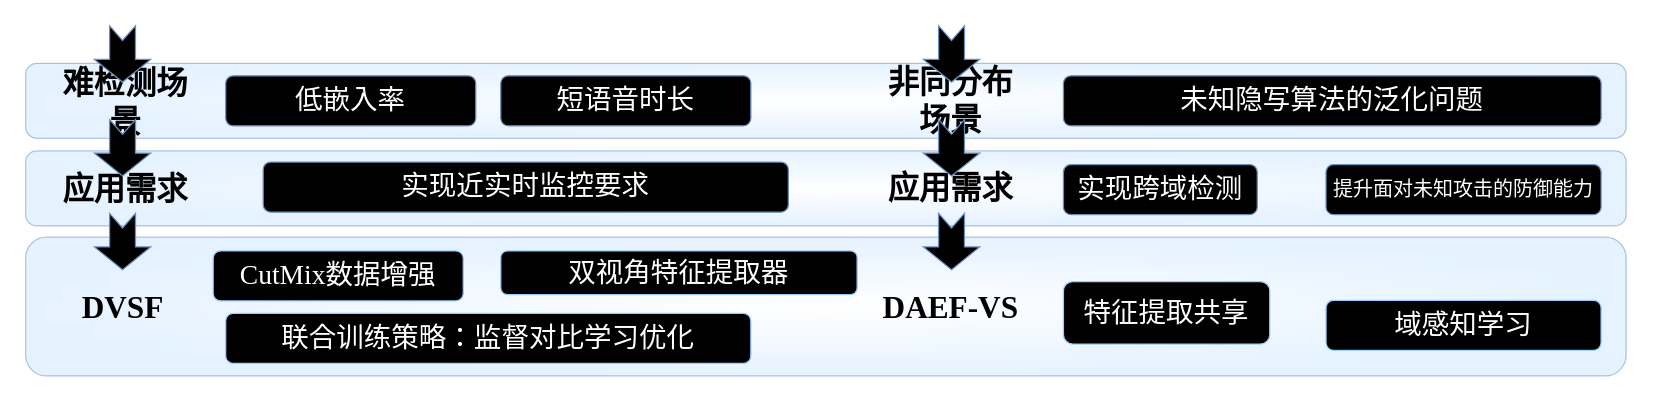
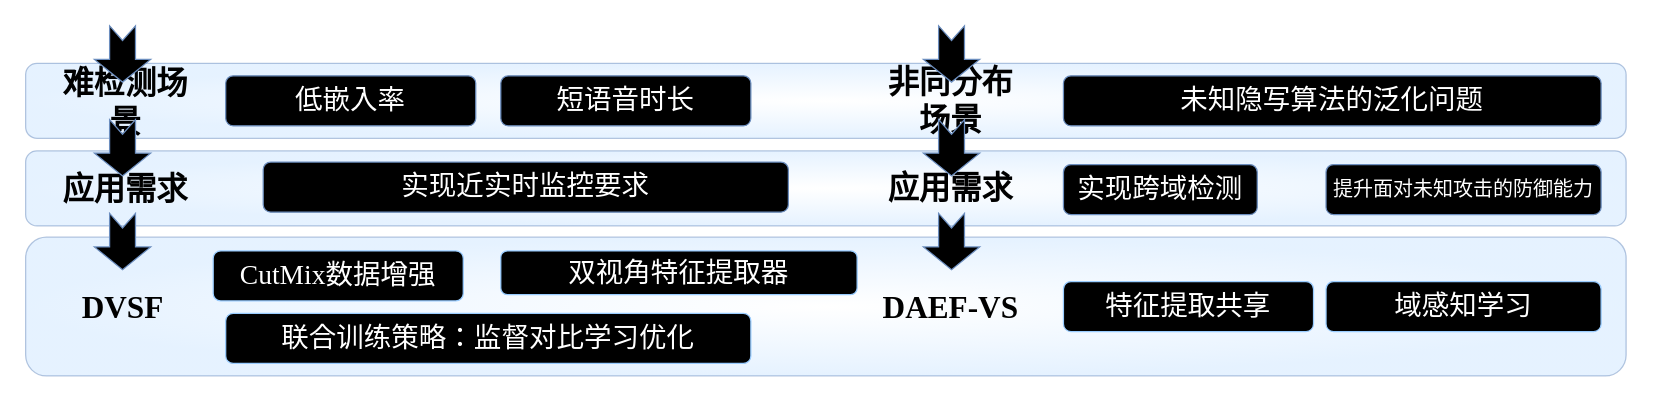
  <mxCell id="0" />
  <mxCell id="1" parent="0" />
  <mxCell id="2" value="" style="rounded=1;whiteSpace=wrap;html=1;fillColor=default;strokeColor=#6c8ebf;textOpacity=50;gradientColor=#CCE5FF;gradientDirection=radial;glass=0;opacity=50;" vertex="1" parent="1"><mxGeometry x="20" y="189" width="1280" height="111" as="geometry" /></mxCell>
  <mxCell id="3" value="&lt;font face=&quot;Times New Roman&quot; color=&quot;#ffffff&quot;&gt;&lt;span style=&quot;font-size: 22px;&quot;&gt;CutMix数据增强&lt;/span&gt;&lt;/font&gt;" style="rounded=1;whiteSpace=wrap;html=1;fillColor=light-dark(#0066CC,#003366);strokeColor=#99CCFF;gradientColor=#003366;" vertex="1" parent="1"><mxGeometry x="170" y="200" width="200" height="40" as="geometry" /></mxCell>
  <mxCell id="4" value="&lt;font face=&quot;Times New Roman&quot; color=&quot;#ffffff&quot;&gt;&lt;span style=&quot;font-size: 22px;&quot;&gt;双视角特征提取器&lt;/span&gt;&lt;/font&gt;" style="rounded=1;whiteSpace=wrap;html=1;fillColor=light-dark(#0066CC,#003366);strokeColor=#99CCFF;gradientColor=#003366;" vertex="1" parent="1"><mxGeometry x="400" y="200" width="285" height="35" as="geometry" /></mxCell>
  <mxCell id="5" value="&lt;font face=&quot;Times New Roman&quot; color=&quot;#ffffff&quot;&gt;&lt;span style=&quot;font-size: 22px;&quot;&gt;联合训练策略：监督对比学习优化&lt;/span&gt;&lt;/font&gt;" style="rounded=1;whiteSpace=wrap;html=1;fillColor=light-dark(#0066CC,#003366);strokeColor=#99CCFF;gradientColor=#003366;" vertex="1" parent="1"><mxGeometry x="180" y="250" width="420" height="40" as="geometry" /></mxCell>
  <mxCell id="6" value="&lt;font face=&quot;Times New Roman&quot;&gt;DVSF&lt;/font&gt;" style="rounded=1;whiteSpace=wrap;html=1;fontSize=25;convertToSvg=1;fillColor=none;strokeColor=none;fontStyle=1" vertex="1" parent="1"><mxGeometry x="37.5" y="215" width="120" height="60" as="geometry" /></mxCell>
- <mxCell id="7" value="&lt;font face=&quot;Times New Roman&quot; color=&quot;#ffffff&quot;&gt;&lt;span style=&quot;font-size: 22px;&quot;&gt;特征提取共享&lt;/span&gt;&lt;/font&gt;" style="rounded=1;whiteSpace=wrap;html=1;fillColor=light-dark(#0066CC,#003366);strokeColor=#99CCFF;gradientColor=#003366;" vertex="1" parent="1"><mxGeometry x="850" y="224.5" width="165" height="50" as="geometry" /></mxCell>
- <mxCell id="8" value="&lt;font face=&quot;Times New Roman&quot; color=&quot;#ffffff&quot;&gt;&lt;span style=&quot;font-size: 22px;&quot;&gt;域感知学习&lt;/span&gt;&lt;/font&gt;" style="rounded=1;whiteSpace=wrap;html=1;fillColor=light-dark(#0066CC,#003366);strokeColor=#99CCFF;gradientColor=#003366;" vertex="1" parent="1"><mxGeometry x="1060" y="239.5" width="220" height="40" as="geometry" /></mxCell>
+ <mxCell id="7" value="&lt;font face=&quot;Times New Roman&quot; color=&quot;#ffffff&quot;&gt;&lt;span style=&quot;font-size: 22px;&quot;&gt;特征提取共享&lt;/span&gt;&lt;/font&gt;" style="rounded=1;whiteSpace=wrap;html=1;fillColor=light-dark(#0066CC,#003366);strokeColor=#99CCFF;gradientColor=#003366;" vertex="1" parent="1"><mxGeometry x="850" y="224.5" width="200" height="40" as="geometry" /></mxCell>
+ <mxCell id="8" value="&lt;font face=&quot;Times New Roman&quot; color=&quot;#ffffff&quot;&gt;&lt;span style=&quot;font-size: 22px;&quot;&gt;域感知学习&lt;/span&gt;&lt;/font&gt;" style="rounded=1;whiteSpace=wrap;html=1;fillColor=light-dark(#0066CC,#003366);strokeColor=#99CCFF;gradientColor=#003366;" vertex="1" parent="1"><mxGeometry x="1060" y="224.5" width="220" height="40" as="geometry" /></mxCell>
  <mxCell id="9" value="&lt;font face=&quot;Times New Roman&quot;&gt;DAEF-VS&lt;/font&gt;" style="rounded=1;whiteSpace=wrap;html=1;fontSize=25;convertToSvg=1;fillColor=none;strokeColor=none;fontStyle=1" vertex="1" parent="1"><mxGeometry x="700" y="215" width="120" height="60" as="geometry" /></mxCell>
  <mxCell id="10" value="" style="rounded=1;whiteSpace=wrap;html=1;fillColor=default;strokeColor=#6c8ebf;textOpacity=50;gradientColor=#CCE5FF;gradientDirection=radial;glass=0;opacity=50;" vertex="1" parent="1"><mxGeometry x="20" y="120" width="1280" height="60" as="geometry" /></mxCell>
  <mxCell id="11" value="&lt;font face=&quot;Times New Roman&quot;&gt;应用需求&lt;/font&gt;" style="rounded=1;whiteSpace=wrap;html=1;fontSize=25;convertToSvg=1;fillColor=none;strokeColor=none;fontStyle=1" vertex="1" parent="1"><mxGeometry x="40" y="121" width="120" height="60" as="geometry" /></mxCell>
  <mxCell id="12" value="&lt;font face=&quot;Times New Roman&quot;&gt;应用需求&lt;/font&gt;" style="rounded=1;whiteSpace=wrap;html=1;fontSize=25;convertToSvg=1;fillColor=none;strokeColor=none;fontStyle=1" vertex="1" parent="1"><mxGeometry x="700" y="120" width="120" height="60" as="geometry" /></mxCell>
  <mxCell id="13" value="&lt;font face=&quot;Times New Roman&quot; style=&quot;color: rgb(255, 255, 255); font-size: 22px;&quot;&gt;实现近实时监控要求&lt;/font&gt;" style="rounded=1;whiteSpace=wrap;html=1;fillColor=light-dark(#007FFF,#003366);strokeColor=#6c8ebf;gradientColor=#0066CC;" vertex="1" parent="1"><mxGeometry x="210" y="129" width="420" height="40" as="geometry" /></mxCell>
  <mxCell id="14" value="&lt;font face=&quot;Times New Roman&quot; color=&quot;#ffffff&quot;&gt;&lt;span style=&quot;font-size: 22px;&quot;&gt;实现跨域检测&lt;/span&gt;&lt;/font&gt;" style="rounded=1;whiteSpace=wrap;html=1;fillColor=light-dark(#007FFF,#003366);strokeColor=#6c8ebf;gradientColor=#0066CC;" vertex="1" parent="1"><mxGeometry x="850" y="131" width="155" height="40" as="geometry" /></mxCell>
  <mxCell id="15" value="&lt;font face=&quot;Times New Roman&quot; style=&quot;color: rgb(255, 255, 255); font-size: 16px;&quot;&gt;提升面对未知攻击的防御能力&lt;/font&gt;" style="rounded=1;whiteSpace=wrap;html=1;fillColor=light-dark(#007FFF,#003366);strokeColor=#6c8ebf;gradientColor=#0066CC;" vertex="1" parent="1"><mxGeometry x="1060" y="131" width="220" height="40" as="geometry" /></mxCell>
  <mxCell id="16" value="" style="rounded=1;whiteSpace=wrap;html=1;fillColor=default;strokeColor=#6c8ebf;textOpacity=50;gradientColor=#CCE5FF;gradientDirection=radial;glass=0;opacity=50;" vertex="1" parent="1"><mxGeometry x="20" y="50" width="1280" height="60" as="geometry" /></mxCell>
  <mxCell id="17" value="&lt;font face=&quot;Times New Roman&quot;&gt;难检测场景&lt;/font&gt;" style="rounded=1;whiteSpace=wrap;html=1;fontSize=25;convertToSvg=1;fillColor=none;strokeColor=none;fontStyle=1" vertex="1" parent="1"><mxGeometry x="40" y="51" width="120" height="60" as="geometry" /></mxCell>
  <mxCell id="18" value="&lt;font face=&quot;Times New Roman&quot;&gt;非同分布场景&lt;/font&gt;" style="rounded=1;whiteSpace=wrap;html=1;fontSize=25;convertToSvg=1;fillColor=none;strokeColor=none;fontStyle=1" vertex="1" parent="1"><mxGeometry x="700" y="50" width="120" height="60" as="geometry" /></mxCell>
  <mxCell id="19" value="&lt;font style=&quot;color: rgb(255, 255, 255); font-size: 22px;&quot;&gt;未知隐写算法的泛化问题&lt;/font&gt;" style="rounded=1;whiteSpace=wrap;html=1;fillColor=light-dark(#66B2FF,#007FFF);strokeColor=#6c8ebf;fontFamily=Times New Roman;textShadow=1;fillStyle=auto;gradientColor=#3399FF;" vertex="1" parent="1"><mxGeometry x="850" y="60" width="430" height="40" as="geometry" /></mxCell>
  <mxCell id="20" value="&lt;font color=&quot;#ffffff&quot;&gt;&lt;span style=&quot;font-size: 22px;&quot;&gt;低嵌入率&lt;/span&gt;&lt;/font&gt;" style="rounded=1;whiteSpace=wrap;html=1;fillColor=light-dark(#66B2FF,#007FFF);strokeColor=#6c8ebf;fontFamily=Times New Roman;textShadow=1;fillStyle=auto;gradientColor=#3399FF;" vertex="1" parent="1"><mxGeometry x="180" y="60" width="200" height="40" as="geometry" /></mxCell>
  <mxCell id="21" value="&lt;font color=&quot;#ffffff&quot; style=&quot;font-size: 22px;&quot;&gt;短语音时长&lt;/font&gt;" style="rounded=1;whiteSpace=wrap;html=1;fillColor=light-dark(#66B2FF,#007FFF);strokeColor=#6c8ebf;fontFamily=Times New Roman;textShadow=1;fillStyle=auto;gradientColor=#3399FF;" vertex="1" parent="1"><mxGeometry x="400" y="60" width="200" height="40" as="geometry" /></mxCell>
  <mxCell id="22" value="" style="html=1;shadow=0;dashed=0;align=center;verticalAlign=middle;shape=mxgraph.arrows2.arrow;dy=0.54;dx=18.16;notch=11.71;rotation=90;fillColor=#FFFFFF;gradientColor=light-dark(#003366,#003366);strokeColor=#6c8ebf;gradientDirection=east;" vertex="1" parent="1"><mxGeometry x="75" y="95" width="45" height="45" as="geometry" /></mxCell>
  <mxCell id="23" value="" style="html=1;shadow=0;dashed=0;align=center;verticalAlign=middle;shape=mxgraph.arrows2.arrow;dy=0.54;dx=18.16;notch=11.71;rotation=90;fillColor=#FFFFFF;gradientColor=light-dark(#003366,#003366);strokeColor=#6c8ebf;gradientDirection=east;" vertex="1" parent="1"><mxGeometry x="75" y="170" width="45" height="45" as="geometry" /></mxCell>
  <mxCell id="24" value="" style="html=1;shadow=0;dashed=0;align=center;verticalAlign=middle;shape=mxgraph.arrows2.arrow;dy=0.54;dx=18.16;notch=11.71;rotation=90;fillColor=#FFFFFF;gradientColor=light-dark(#003366,#003366);strokeColor=#6c8ebf;gradientDirection=east;" vertex="1" parent="1"><mxGeometry x="738" y="95" width="45" height="45" as="geometry" /></mxCell>
  <mxCell id="25" value="" style="html=1;shadow=0;dashed=0;align=center;verticalAlign=middle;shape=mxgraph.arrows2.arrow;dy=0.54;dx=18.16;notch=11.71;rotation=90;fillColor=#FFFFFF;gradientColor=light-dark(#003366,#003366);strokeColor=#6c8ebf;gradientDirection=east;" vertex="1" parent="1"><mxGeometry x="738" y="170" width="45" height="45" as="geometry" /></mxCell>
  <mxCell id="26" value="" style="html=1;shadow=0;dashed=0;align=center;verticalAlign=middle;shape=mxgraph.arrows2.arrow;dy=0.54;dx=18.16;notch=11.71;rotation=90;fillColor=#FFFFFF;gradientColor=light-dark(#003366,#003366);strokeColor=#6c8ebf;gradientDirection=east;" vertex="1" parent="1"><mxGeometry x="75" y="20" width="45" height="45" as="geometry" /></mxCell>
  <mxCell id="27" value="" style="html=1;shadow=0;dashed=0;align=center;verticalAlign=middle;shape=mxgraph.arrows2.arrow;dy=0.54;dx=18.16;notch=11.71;rotation=90;fillColor=#FFFFFF;gradientColor=light-dark(#003366,#003366);strokeColor=#6c8ebf;gradientDirection=east;" vertex="1" parent="1"><mxGeometry x="738" y="20" width="45" height="45" as="geometry" /></mxCell>
